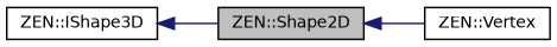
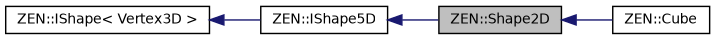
  digraph {
    rankdir=LR
    node [color=black fillcolor=white fontname=Helvetica fontsize=10 shape=record style=filled]
    edge [color=midnightblue dir=back fontname=Helvetica fontsize=10 labelfontname=Helvetica labelfontsize=10 style=solid]
    n1 [fillcolor=grey75 fontcolor=black height=0.2 label="ZEN::Shape2D" width=0.4]
-   n2 [height=0.2 label="ZEN::Vertex" width=0.4]
-   n3 [height=0.2 label="ZEN::IShape3D" width=0.4]
+   n2 [height=0.2 label="ZEN::Cube" width=0.4]
+   n3 [height=0.2 label="ZEN::IShape5D" width=0.4]
+   n4 [height=0.2 label="ZEN::IShape\< Vertex3D \>" width=0.4]
    n1 -> n2
    n3 -> n1
+   n4 -> n3
  }
